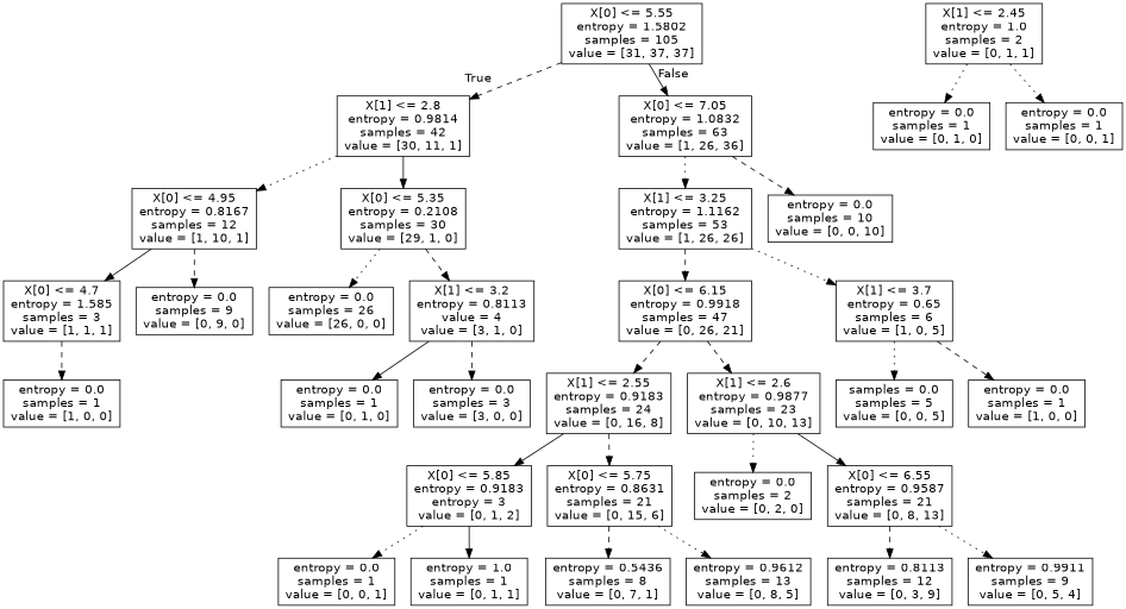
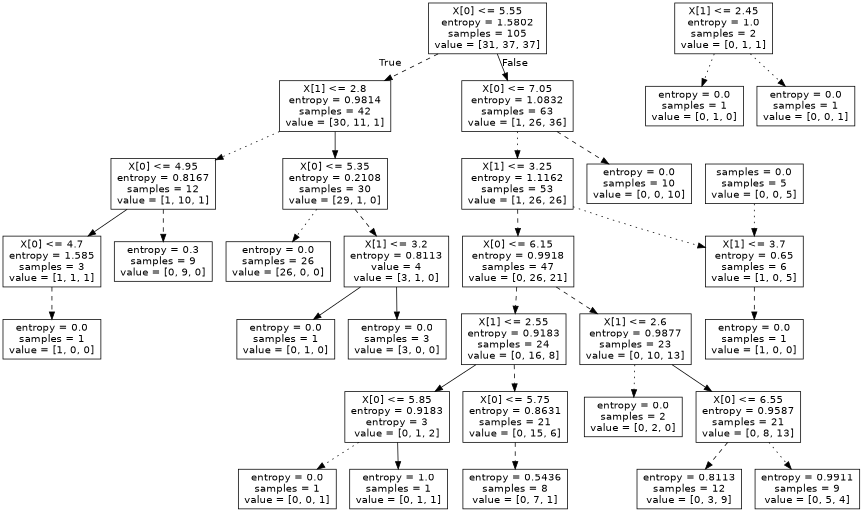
  digraph {
    fontname="DejaVu Sans"
    node [fontname="DejaVu Sans" shape=box]
    edge [fontname="DejaVu Sans" style=dashed]
    n1 [label="X[0] <= 5.55\nentropy = 1.5802\nsamples = 105\nvalue = [31, 37, 37]"]
    n2 [label="X[1] <= 2.8\nentropy = 0.9814\nsamples = 42\nvalue = [30, 11, 1]"]
    n3 [label="X[0] <= 7.05\nentropy = 1.0832\nsamples = 63\nvalue = [1, 26, 36]"]
    n4 [label="X[0] <= 4.95\nentropy = 0.8167\nsamples = 12\nvalue = [1, 10, 1]"]
    n5 [label="X[0] <= 5.35\nentropy = 0.2108\nsamples = 30\nvalue = [29, 1, 0]"]
    n6 [label="X[1] <= 3.25\nentropy = 1.1162\nsamples = 53\nvalue = [1, 26, 26]"]
    n7 [label="entropy = 0.0\nsamples = 10\nvalue = [0, 0, 10]"]
    n8 [label="X[0] <= 4.7\nentropy = 1.585\nsamples = 3\nvalue = [1, 1, 1]"]
-   n9 [label="entropy = 0.0\nsamples = 9\nvalue = [0, 9, 0]"]
+   n9 [label="entropy = 0.3\nsamples = 9\nvalue = [0, 9, 0]"]
    n10 [label="entropy = 0.0\nsamples = 26\nvalue = [26, 0, 0]"]
    n11 [label="X[1] <= 3.2\nentropy = 0.8113\nvalue = 4\nvalue = [3, 1, 0]"]
    n12 [label="entropy = 0.0\nsamples = 1\nvalue = [1, 0, 0]"]
    n13 [label="X[1] <= 2.45\nentropy = 1.0\nsamples = 2\nvalue = [0, 1, 1]"]
    n14 [label="entropy = 0.0\nsamples = 1\nvalue = [0, 1, 0]"]
    n15 [label="entropy = 0.0\nsamples = 1\nvalue = [0, 0, 1]"]
    n16 [label="entropy = 0.0\nsamples = 1\nvalue = [0, 1, 0]"]
    n17 [label="entropy = 0.0\nsamples = 3\nvalue = [3, 0, 0]"]
    n18 [label="X[0] <= 6.15\nentropy = 0.9918\nsamples = 47\nvalue = [0, 26, 21]"]
    n19 [label="X[1] <= 3.7\nentropy = 0.65\nsamples = 6\nvalue = [1, 0, 5]"]
    n20 [label="X[1] <= 2.55\nentropy = 0.9183\nsamples = 24\nvalue = [0, 16, 8]"]
    n21 [label="X[1] <= 2.6\nentropy = 0.9877\nsamples = 23\nvalue = [0, 10, 13]"]
    n22 [label="samples = 0.0\nsamples = 5\nvalue = [0, 0, 5]"]
    n23 [label="entropy = 0.0\nsamples = 1\nvalue = [1, 0, 0]"]
    n24 [label="X[0] <= 5.85\nentropy = 0.9183\nentropy = 3\nvalue = [0, 1, 2]"]
    n25 [label="X[0] <= 5.75\nentropy = 0.8631\nsamples = 21\nvalue = [0, 15, 6]"]
    n26 [label="entropy = 0.0\nsamples = 2\nvalue = [0, 2, 0]"]
    n27 [label="X[0] <= 6.55\nentropy = 0.9587\nsamples = 21\nvalue = [0, 8, 13]"]
    n28 [label="entropy = 0.0\nsamples = 1\nvalue = [0, 0, 1]"]
    n29 [label="entropy = 1.0\nsamples = 1\nvalue = [0, 1, 1]"]
    n30 [label="entropy = 0.5436\nsamples = 8\nvalue = [0, 7, 1]"]
-   n31 [label="entropy = 0.9612\nsamples = 13\nvalue = [0, 8, 5]"]
    n32 [label="entropy = 0.8113\nsamples = 12\nvalue = [0, 3, 9]"]
    n33 [label="entropy = 0.9911\nsamples = 9\nvalue = [0, 5, 4]"]
    n1 -> n2 [headlabel=True labelangle=45 labeldistance=2.5]
    n1 -> n3 [headlabel=False labelangle=-45 labeldistance=2.5 style=solid]
    n2 -> n4 [style=dotted]
    n2 -> n5 [style=solid]
    n3 -> n6 [style=dotted]
    n3 -> n7
    n4 -> n8 [style=solid]
    n4 -> n9
    n5 -> n10 [style=dotted]
    n5 -> n11
    n6 -> n18
    n6 -> n19 [style=dotted]
    n8 -> n12
    n11 -> n16 [style=solid]
-   n11 -> n17
+   n11 -> n17 [style=solid]
    n13 -> n14 [style=dotted]
    n13 -> n15 [style=dotted]
    n18 -> n20
    n18 -> n21
-   n19 -> n22 [style=dotted]
+   n22 -> n19 [style=dotted]
    n19 -> n23
    n20 -> n24 [style=solid]
    n20 -> n25
    n21 -> n26 [style=dotted]
    n21 -> n27 [style=solid]
    n24 -> n28 [style=dotted]
    n24 -> n29 [style=solid]
    n25 -> n30
-   n25 -> n31 [style=dotted]
    n27 -> n32
    n27 -> n33 [style=dotted]
  }
